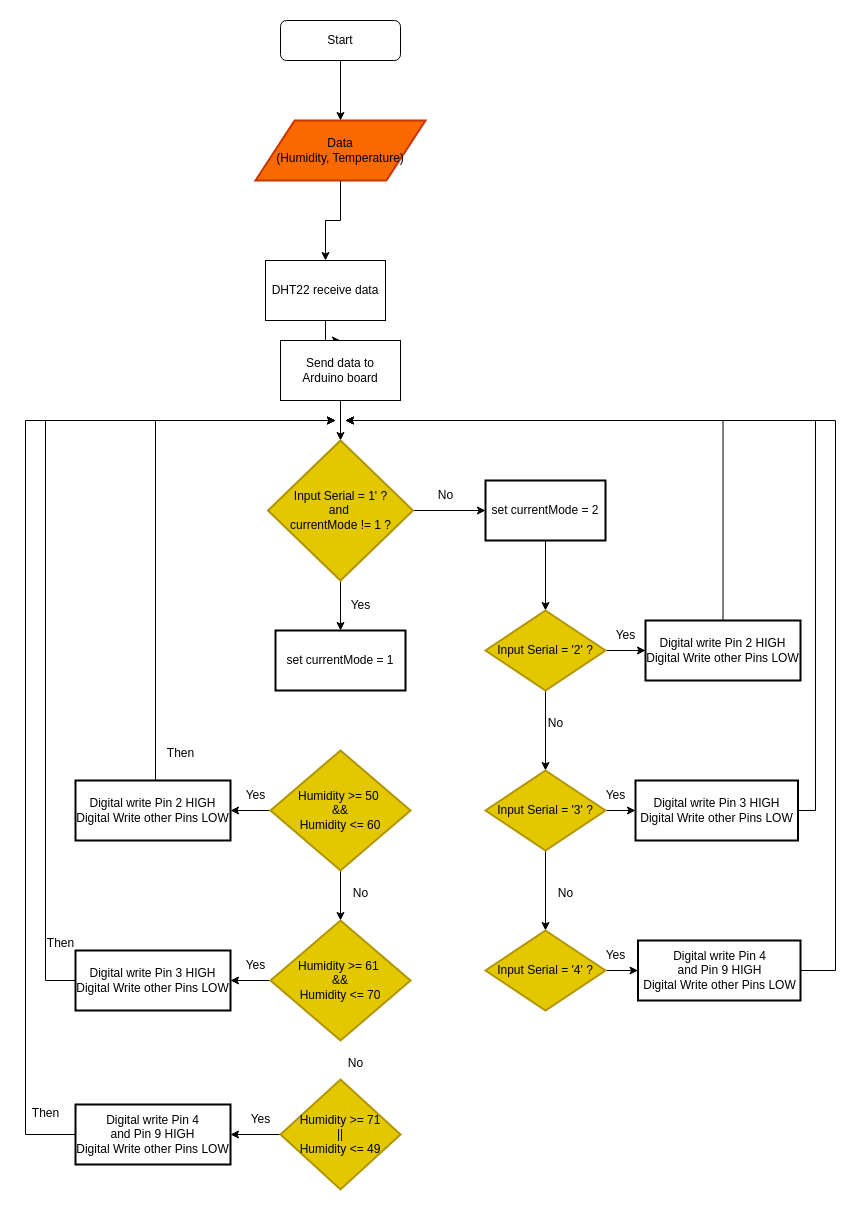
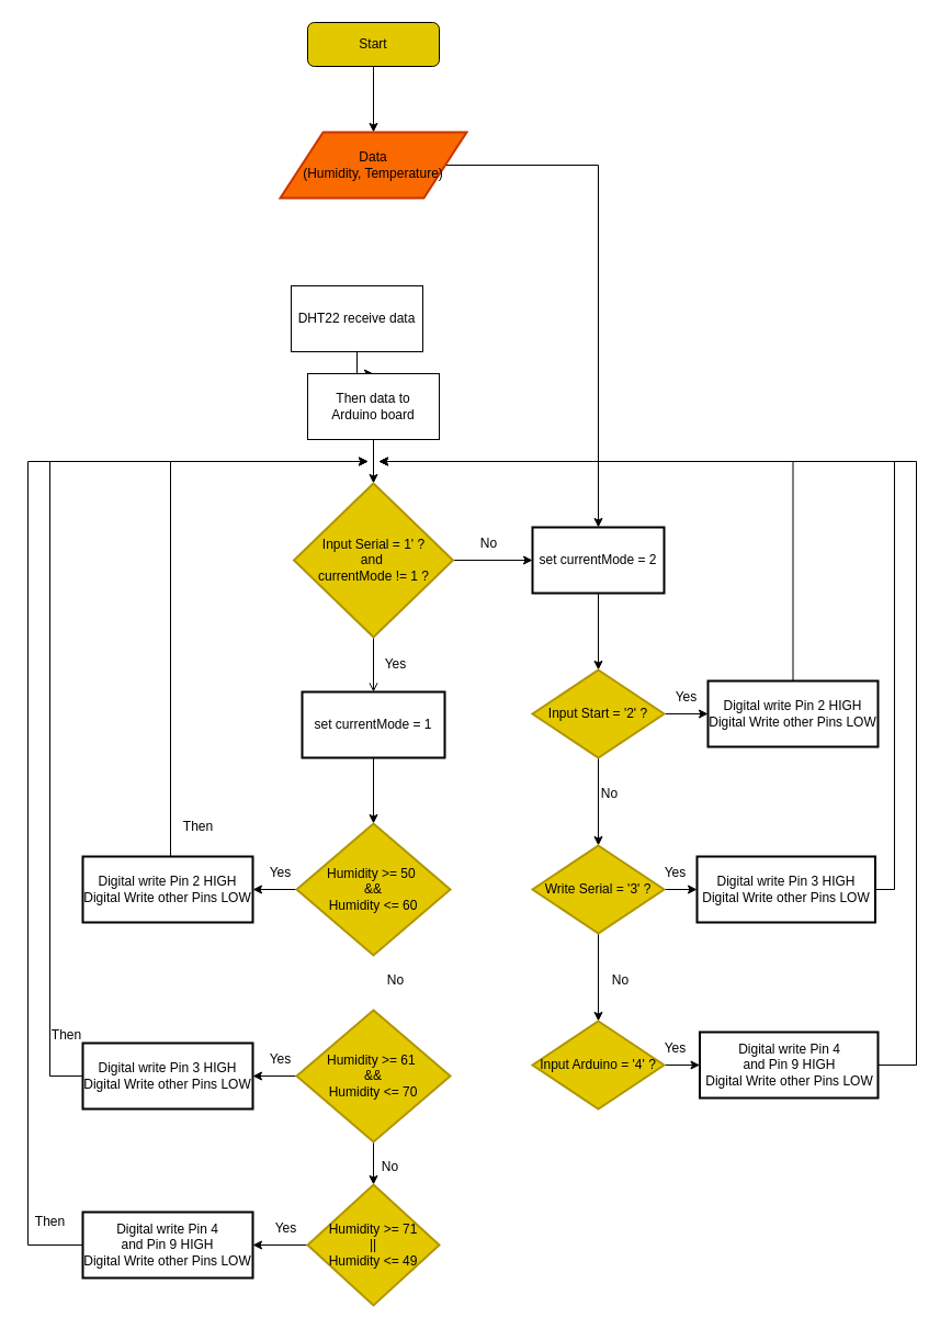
  <mxCell id="0" />
  <mxCell id="1" parent="0" />
  <mxCell id="2" style="edgeStyle=orthogonalEdgeStyle;rounded=0;orthogonalLoop=1;jettySize=auto;html=1;entryX=0.5;entryY=0;entryDx=0;entryDy=0;" parent="1" source="3" target="5" edge="1"><mxGeometry relative="1" as="geometry" /></mxCell>
- <mxCell id="3" value="Start" style="rounded=1;whiteSpace=wrap;html=1;fontSize=12;glass=0;strokeWidth=1;shadow=0;" parent="1" vertex="1"><mxGeometry x="280" width="120" height="40" as="geometry" y="20" /></mxCell>
- <mxCell id="4" style="edgeStyle=orthogonalEdgeStyle;rounded=0;orthogonalLoop=1;jettySize=auto;html=1;entryX=0.5;entryY=0;entryDx=0;entryDy=0;" parent="1" source="5" target="7" edge="1"><mxGeometry relative="1" as="geometry" /></mxCell>
+ <mxCell id="3" value="Start" style="rounded=1;whiteSpace=wrap;html=1;fontSize=12;glass=0;strokeWidth=1;shadow=0;fillColor=#e3c800;" parent="1" vertex="1"><mxGeometry x="280" width="120" height="40" as="geometry" y="20" /></mxCell>
+ <mxCell id="4" style="edgeStyle=orthogonalEdgeStyle;rounded=0;orthogonalLoop=1;jettySize=auto;html=1;" parent="1" source="5" target="17" edge="1"><mxGeometry relative="1" as="geometry" /></mxCell>
  <mxCell id="5" value="Data &lt;br&gt;(Humidity, Temperature)" style="shape=parallelogram;html=1;strokeWidth=2;perimeter=parallelogramPerimeter;whiteSpace=wrap;rounded=1;arcSize=0;size=0.23;fillColor=#fa6800;fontColor=#000000;strokeColor=#C73500;" parent="1" vertex="1"><mxGeometry x="255" y="120" width="170" height="60" as="geometry" /></mxCell>
  <mxCell id="6" value="" style="edgeStyle=orthogonalEdgeStyle;rounded=0;orthogonalLoop=1;jettySize=auto;html=1;" parent="1" source="7" target="9" edge="1"><mxGeometry relative="1" as="geometry" /></mxCell>
  <mxCell id="7" value="DHT22 receive data" style="rounded=0;whiteSpace=wrap;html=1;" parent="1" vertex="1"><mxGeometry x="265" y="260" width="120" height="60" as="geometry" /></mxCell>
  <mxCell id="8" value="" style="edgeStyle=orthogonalEdgeStyle;rounded=0;orthogonalLoop=1;jettySize=auto;html=1;" parent="1" source="9" target="12" edge="1"><mxGeometry relative="1" as="geometry" /></mxCell>
- <mxCell id="9" value="Send data to &lt;br&gt;Arduino board" style="rounded=0;whiteSpace=wrap;html=1;" parent="1" vertex="1"><mxGeometry x="280" y="340" width="120" height="60" as="geometry" /></mxCell>
- <mxCell id="10" value="" style="edgeStyle=orthogonalEdgeStyle;rounded=0;orthogonalLoop=1;jettySize=auto;html=1;" parent="1" source="12" target="14" edge="1"><mxGeometry relative="1" as="geometry" /></mxCell>
+ <mxCell id="9" value="Then data to &lt;br&gt;Arduino board" style="rounded=0;whiteSpace=wrap;html=1;" parent="1" vertex="1"><mxGeometry x="280" y="340" width="120" height="60" as="geometry" /></mxCell>
+ <mxCell id="10" value="" style="edgeStyle=orthogonalEdgeStyle;rounded=0;orthogonalLoop=1;jettySize=auto;html=1;endArrow=open;" parent="1" source="12" target="14" edge="1"><mxGeometry relative="1" as="geometry" /></mxCell>
  <mxCell id="11" value="" style="edgeStyle=orthogonalEdgeStyle;rounded=0;orthogonalLoop=1;jettySize=auto;html=1;" parent="1" source="12" target="17" edge="1"><mxGeometry relative="1" as="geometry" /></mxCell>
  <mxCell id="12" value="Input Serial = 1' ?&lt;br&gt;and&amp;nbsp;&lt;br&gt;currentMode != 1 ?" style="strokeWidth=2;html=1;shape=mxgraph.flowchart.decision;whiteSpace=wrap;fillColor=#e3c800;fontColor=#000000;strokeColor=#B09500;" parent="1" vertex="1"><mxGeometry x="267.5" y="440" width="145" height="140" as="geometry" /></mxCell>
+ <mxCell id="13" value="" style="edgeStyle=orthogonalEdgeStyle;rounded=0;orthogonalLoop=1;jettySize=auto;html=1;" parent="1" source="14" target="21" edge="1"><mxGeometry relative="1" as="geometry" /></mxCell>
  <mxCell id="14" value="set currentMode = 1" style="whiteSpace=wrap;html=1;strokeWidth=2;" parent="1" vertex="1"><mxGeometry x="275" y="630" width="130" height="60" as="geometry" /></mxCell>
  <mxCell id="15" value="Yes" style="text;html=1;align=center;verticalAlign=middle;resizable=0;points=[];autosize=1;strokeColor=none;fillColor=none;" parent="1" vertex="1"><mxGeometry x="340" y="590" width="40" height="30" as="geometry" /></mxCell>
  <mxCell id="16" value="" style="edgeStyle=orthogonalEdgeStyle;rounded=0;orthogonalLoop=1;jettySize=auto;html=1;" parent="1" source="17" target="42" edge="1"><mxGeometry relative="1" as="geometry" /></mxCell>
  <mxCell id="17" value="set currentMode = 2" style="whiteSpace=wrap;html=1;strokeWidth=2;" parent="1" vertex="1"><mxGeometry x="485" y="480" width="120" height="60" as="geometry" /></mxCell>
  <mxCell id="18" value="No" style="text;html=1;align=center;verticalAlign=middle;resizable=0;points=[];autosize=1;strokeColor=none;fillColor=none;" parent="1" vertex="1"><mxGeometry x="425" y="480" width="40" height="30" as="geometry" /></mxCell>
  <mxCell id="19" value="" style="edgeStyle=orthogonalEdgeStyle;rounded=0;orthogonalLoop=1;jettySize=auto;html=1;" parent="1" source="21" target="23" edge="1"><mxGeometry relative="1" as="geometry" /></mxCell>
- <mxCell id="20" value="" style="edgeStyle=orthogonalEdgeStyle;rounded=0;orthogonalLoop=1;jettySize=auto;html=1;" parent="1" source="21" target="27" edge="1"><mxGeometry relative="1" as="geometry" /></mxCell>
  <mxCell id="21" value="Humidity &amp;gt;= 50&amp;nbsp;&lt;br&gt;&amp;amp;&amp;amp;&lt;br&gt;Humidity &amp;lt;= 60" style="strokeWidth=2;html=1;shape=mxgraph.flowchart.decision;whiteSpace=wrap;fillColor=#e3c800;fontColor=#000000;strokeColor=#B09500;" parent="1" vertex="1"><mxGeometry x="270" y="750" width="140" height="120" as="geometry" /></mxCell>
  <mxCell id="22" style="edgeStyle=orthogonalEdgeStyle;rounded=0;orthogonalLoop=1;jettySize=auto;html=1;" parent="1" source="23" edge="1"><mxGeometry relative="1" as="geometry"><mxPoint x="335" y="420" as="targetPoint" /><Array as="points"><mxPoint x="155" y="420" /></Array></mxGeometry></mxCell>
  <mxCell id="23" value="Digital write Pin 2 HIGH&lt;br&gt;Digital Write other Pins LOW" style="whiteSpace=wrap;html=1;strokeWidth=2;" parent="1" vertex="1"><mxGeometry x="75" y="780" width="155" height="60" as="geometry" /></mxCell>
  <mxCell id="24" value="Yes" style="text;html=1;align=center;verticalAlign=middle;resizable=0;points=[];autosize=1;strokeColor=none;fillColor=none;" parent="1" vertex="1"><mxGeometry x="235" y="780" width="40" height="30" as="geometry" /></mxCell>
  <mxCell id="25" value="" style="edgeStyle=orthogonalEdgeStyle;rounded=0;orthogonalLoop=1;jettySize=auto;html=1;" parent="1" source="27" target="30" edge="1"><mxGeometry relative="1" as="geometry" /></mxCell>
+ <mxCell id="26" value="" style="edgeStyle=orthogonalEdgeStyle;rounded=0;orthogonalLoop=1;jettySize=auto;html=1;" parent="1" source="27" target="33" edge="1"><mxGeometry relative="1" as="geometry" /></mxCell>
  <mxCell id="27" value="Humidity &amp;gt;= 61&amp;nbsp;&lt;br&gt;&amp;amp;&amp;amp;&lt;br&gt;Humidity &amp;lt;= 70" style="strokeWidth=2;html=1;shape=mxgraph.flowchart.decision;whiteSpace=wrap;fillColor=#e3c800;fontColor=#000000;strokeColor=#B09500;" parent="1" vertex="1"><mxGeometry x="270" y="920" width="140" height="120" as="geometry" /></mxCell>
  <mxCell id="28" value="No" style="text;html=1;align=center;verticalAlign=middle;resizable=0;points=[];autosize=1;strokeColor=none;fillColor=none;" parent="1" vertex="1"><mxGeometry x="340" y="878" width="40" height="30" as="geometry" /></mxCell>
  <mxCell id="29" style="edgeStyle=orthogonalEdgeStyle;rounded=0;orthogonalLoop=1;jettySize=auto;html=1;" parent="1" source="30" edge="1"><mxGeometry relative="1" as="geometry"><mxPoint x="335" y="420" as="targetPoint" /><Array as="points"><mxPoint x="45" y="980" /><mxPoint x="45" y="420" /></Array></mxGeometry></mxCell>
  <mxCell id="30" value="Digital write Pin 3 HIGH&lt;br&gt;Digital Write other Pins LOW" style="whiteSpace=wrap;html=1;strokeWidth=2;" parent="1" vertex="1"><mxGeometry x="75" y="950" width="155" height="60" as="geometry" /></mxCell>
  <mxCell id="31" value="Yes" style="text;html=1;align=center;verticalAlign=middle;resizable=0;points=[];autosize=1;strokeColor=none;fillColor=none;" parent="1" vertex="1"><mxGeometry x="235" y="950" width="40" height="30" as="geometry" /></mxCell>
  <mxCell id="32" value="" style="edgeStyle=orthogonalEdgeStyle;rounded=0;orthogonalLoop=1;jettySize=auto;html=1;" parent="1" source="33" edge="1"><mxGeometry relative="1" as="geometry"><mxPoint x="230" y="1134" as="targetPoint" /></mxGeometry></mxCell>
  <mxCell id="33" value="Humidity &amp;gt;= 71&lt;br&gt;||&lt;br&gt;Humidity &amp;lt;= 49" style="strokeWidth=2;html=1;shape=mxgraph.flowchart.decision;whiteSpace=wrap;fillColor=#e3c800;fontColor=#000000;strokeColor=#B09500;" parent="1" vertex="1"><mxGeometry x="280" y="1079" width="120" height="110" as="geometry" /></mxCell>
  <mxCell id="34" value="No" style="text;html=1;align=center;verticalAlign=middle;resizable=0;points=[];autosize=1;strokeColor=none;fillColor=none;" parent="1" vertex="1"><mxGeometry x="335" y="1048" width="40" height="30" as="geometry" /></mxCell>
  <mxCell id="35" style="edgeStyle=orthogonalEdgeStyle;rounded=0;orthogonalLoop=1;jettySize=auto;html=1;" parent="1" edge="1"><mxGeometry relative="1" as="geometry"><mxPoint x="335" y="420" as="targetPoint" /><mxPoint x="75" y="1134" as="sourcePoint" /><Array as="points"><mxPoint x="25" y="1134" /><mxPoint x="25" y="420" /></Array></mxGeometry></mxCell>
  <mxCell id="36" value="Yes" style="text;html=1;align=center;verticalAlign=middle;resizable=0;points=[];autosize=1;strokeColor=none;fillColor=none;" parent="1" vertex="1"><mxGeometry x="240" y="1104" width="40" height="30" as="geometry" /></mxCell>
  <mxCell id="37" value="Then" style="text;html=1;align=center;verticalAlign=middle;resizable=0;points=[];autosize=1;strokeColor=none;fillColor=none;" parent="1" vertex="1"><mxGeometry x="20" y="1098" width="50" height="30" as="geometry" /></mxCell>
  <mxCell id="38" value="Then" style="text;html=1;align=center;verticalAlign=middle;resizable=0;points=[];autosize=1;strokeColor=none;fillColor=none;" parent="1" vertex="1"><mxGeometry x="35" y="928" width="50" height="30" as="geometry" /></mxCell>
  <mxCell id="39" value="Then" style="text;html=1;align=center;verticalAlign=middle;resizable=0;points=[];autosize=1;strokeColor=none;fillColor=none;" parent="1" vertex="1"><mxGeometry x="155" y="738" width="50" height="30" as="geometry" /></mxCell>
  <mxCell id="40" value="" style="edgeStyle=orthogonalEdgeStyle;rounded=0;orthogonalLoop=1;jettySize=auto;html=1;" parent="1" source="42" target="45" edge="1"><mxGeometry relative="1" as="geometry" /></mxCell>
  <mxCell id="41" value="" style="edgeStyle=orthogonalEdgeStyle;rounded=0;orthogonalLoop=1;jettySize=auto;html=1;" parent="1" source="42" target="51" edge="1"><mxGeometry relative="1" as="geometry" /></mxCell>
- <mxCell id="42" value="Input Serial = '2' ?" style="rhombus;whiteSpace=wrap;html=1;strokeWidth=2;fillColor=#e3c800;fontColor=#000000;strokeColor=#B09500;" parent="1" vertex="1"><mxGeometry x="485" y="610" width="120" height="80" as="geometry" /></mxCell>
+ <mxCell id="42" value="Input Start = '2' ?" style="rhombus;whiteSpace=wrap;html=1;strokeWidth=2;fillColor=#e3c800;fontColor=#000000;strokeColor=#B09500;" parent="1" vertex="1"><mxGeometry x="485" y="610" width="120" height="80" as="geometry" /></mxCell>
  <mxCell id="43" value="" style="edgeStyle=orthogonalEdgeStyle;rounded=0;orthogonalLoop=1;jettySize=auto;html=1;" parent="1" source="45" target="47" edge="1"><mxGeometry relative="1" as="geometry" /></mxCell>
  <mxCell id="44" value="" style="edgeStyle=orthogonalEdgeStyle;rounded=0;orthogonalLoop=1;jettySize=auto;html=1;" parent="1" source="45" target="54" edge="1"><mxGeometry relative="1" as="geometry" /></mxCell>
- <mxCell id="45" value="Input Serial = '3' ?" style="rhombus;whiteSpace=wrap;html=1;strokeWidth=2;fillColor=#e3c800;fontColor=#000000;strokeColor=#B09500;" parent="1" vertex="1"><mxGeometry x="485" y="770" width="120" height="80" as="geometry" /></mxCell>
+ <mxCell id="45" value="Write Serial = '3' ?" style="rhombus;whiteSpace=wrap;html=1;strokeWidth=2;fillColor=#e3c800;fontColor=#000000;strokeColor=#B09500;" parent="1" vertex="1"><mxGeometry x="485" y="770" width="120" height="80" as="geometry" /></mxCell>
  <mxCell id="46" value="" style="edgeStyle=orthogonalEdgeStyle;rounded=0;orthogonalLoop=1;jettySize=auto;html=1;" parent="1" source="47" target="57" edge="1"><mxGeometry relative="1" as="geometry" /></mxCell>
- <mxCell id="47" value="Input Serial = '4' ?" style="rhombus;whiteSpace=wrap;html=1;strokeWidth=2;fillColor=#e3c800;fontColor=#000000;strokeColor=#B09500;" parent="1" vertex="1"><mxGeometry x="485" y="930" width="120" height="80" as="geometry" /></mxCell>
+ <mxCell id="47" value="Input Arduino = '4' ?" style="rhombus;whiteSpace=wrap;html=1;strokeWidth=2;fillColor=#e3c800;fontColor=#000000;strokeColor=#B09500;" parent="1" vertex="1"><mxGeometry x="485" y="930" width="120" height="80" as="geometry" /></mxCell>
  <mxCell id="48" value="No" style="text;html=1;align=center;verticalAlign=middle;resizable=0;points=[];autosize=1;strokeColor=none;fillColor=none;" parent="1" vertex="1"><mxGeometry x="535" y="708" width="40" height="30" as="geometry" /></mxCell>
  <mxCell id="49" value="No" style="text;html=1;align=center;verticalAlign=middle;resizable=0;points=[];autosize=1;strokeColor=none;fillColor=none;" parent="1" vertex="1"><mxGeometry x="545" y="878" width="40" height="30" as="geometry" /></mxCell>
  <mxCell id="50" style="edgeStyle=orthogonalEdgeStyle;rounded=0;orthogonalLoop=1;jettySize=auto;html=1;" parent="1" source="51" edge="1"><mxGeometry relative="1" as="geometry"><mxPoint x="345" y="420" as="targetPoint" /><Array as="points"><mxPoint x="723" y="420" /></Array></mxGeometry></mxCell>
  <mxCell id="51" value="Digital write Pin 2 HIGH&lt;br&gt;Digital Write other Pins LOW" style="whiteSpace=wrap;html=1;strokeWidth=2;" parent="1" vertex="1"><mxGeometry x="645" y="620" width="155" height="60" as="geometry" /></mxCell>
  <mxCell id="52" value="Yes" style="text;html=1;align=center;verticalAlign=middle;resizable=0;points=[];autosize=1;strokeColor=none;fillColor=none;" parent="1" vertex="1"><mxGeometry x="605" y="620" width="40" height="30" as="geometry" /></mxCell>
  <mxCell id="53" style="edgeStyle=orthogonalEdgeStyle;rounded=0;orthogonalLoop=1;jettySize=auto;html=1;" parent="1" source="54" edge="1"><mxGeometry relative="1" as="geometry"><mxPoint x="345" y="420" as="targetPoint" /><Array as="points"><mxPoint x="815" y="810" /><mxPoint x="815" y="420" /></Array></mxGeometry></mxCell>
  <mxCell id="54" value="Digital write Pin 3 HIGH&lt;br&gt;Digital Write other Pins LOW" style="whiteSpace=wrap;html=1;strokeWidth=2;" parent="1" vertex="1"><mxGeometry x="635" y="780" width="162.5" height="60" as="geometry" /></mxCell>
  <mxCell id="55" value="Yes" style="text;html=1;align=center;verticalAlign=middle;resizable=0;points=[];autosize=1;strokeColor=none;fillColor=none;" parent="1" vertex="1"><mxGeometry x="595" y="780" width="40" height="30" as="geometry" /></mxCell>
  <mxCell id="56" style="edgeStyle=orthogonalEdgeStyle;rounded=0;orthogonalLoop=1;jettySize=auto;html=1;" parent="1" source="57" edge="1"><mxGeometry relative="1" as="geometry"><mxPoint x="345" y="420" as="targetPoint" /><Array as="points"><mxPoint x="835" y="970" /><mxPoint x="835" y="420" /></Array></mxGeometry></mxCell>
  <mxCell id="57" value="Digital write Pin 4 &lt;br&gt;and Pin 9 HIGH&lt;br&gt;Digital Write other Pins LOW" style="whiteSpace=wrap;html=1;strokeWidth=2;" parent="1" vertex="1"><mxGeometry x="637.5" y="940" width="162.5" height="60" as="geometry" /></mxCell>
  <mxCell id="58" value="Yes" style="text;html=1;align=center;verticalAlign=middle;resizable=0;points=[];autosize=1;strokeColor=none;fillColor=none;" parent="1" vertex="1"><mxGeometry x="595" y="940" width="40" height="30" as="geometry" /></mxCell>
  <mxCell id="59" value="Digital write Pin 4 &lt;br&gt;and Pin 9 HIGH&lt;br&gt;Digital Write other Pins LOW" style="whiteSpace=wrap;html=1;strokeWidth=2;" parent="1" vertex="1"><mxGeometry x="75" y="1104" width="155" height="60" as="geometry" /></mxCell>
